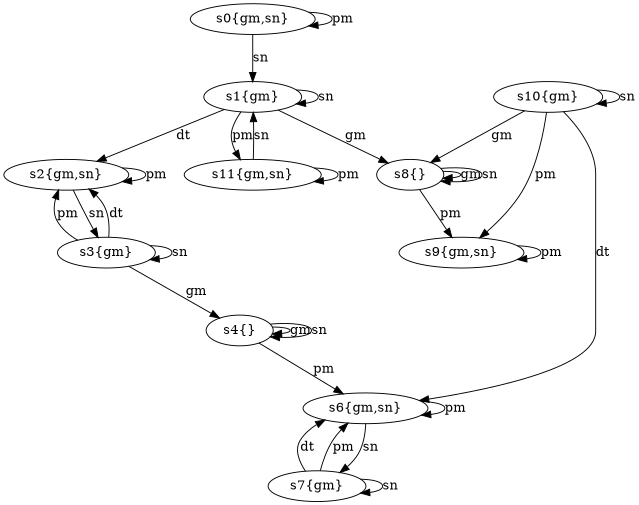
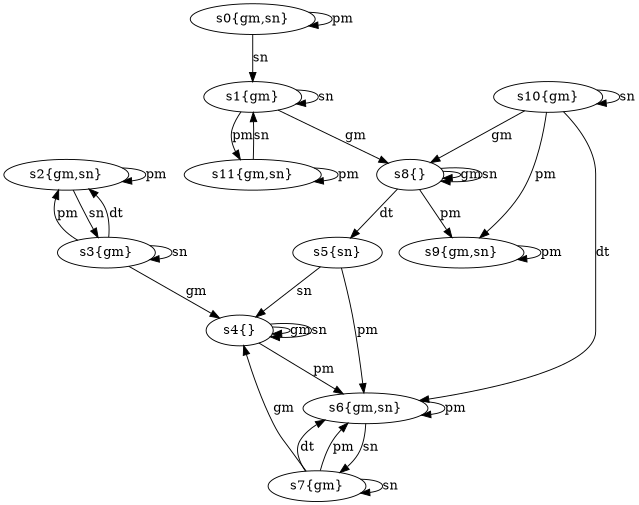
  digraph {
    node [shape=ellipse]
    n1 [height=.25 label="s0{gm,sn}" width=.25]
    n2 [height=.25 label="s1{gm}" width=.25]
    n3 [height=.25 label="s2{gm,sn}" width=.25]
    n4 [height=.25 label="s8{}" width=.25]
    n5 [height=.25 label="s11{gm,sn}" width=.25]
    n6 [height=.25 label="s3{gm}" width=.25]
+   n7 [height=.25 label="s5{sn}" width=.25]
    n8 [height=.25 label="s9{gm,sn}" width=.25]
    n9 [height=.25 label="s4{}" width=.25]
    n10 [height=.25 label="s6{gm,sn}" width=.25]
    n11 [height=.25 label="s7{gm}" width=.25]
    n12 [height=.25 label="s10{gm}" width=.25]
    n1 -> n1 [label=pm]
    n1 -> n2 [label=sn]
    n2 -> n2 [label=sn]
-   n2 -> n3 [label=dt]
    n2 -> n4 [label=gm]
    n2 -> n5 [label=pm]
    n3 -> n3 [label=pm]
    n3 -> n6 [label=sn]
    n4 -> n4 [label=gm]
    n4 -> n4 [label=sn]
+   n4 -> n7 [label=dt]
    n4 -> n8 [label=pm]
    n5 -> n2 [label=sn]
    n5 -> n5 [label=pm]
    n6 -> n3 [label=dt]
    n6 -> n3 [label=pm]
    n6 -> n6 [label=sn]
    n6 -> n9 [label=gm]
+   n7 -> n9 [label=sn]
+   n7 -> n10 [label=pm]
    n8 -> n8 [label=pm]
    n9 -> n9 [label=gm]
    n9 -> n9 [label=sn]
    n9 -> n10 [label=pm]
    n10 -> n10 [label=pm]
    n10 -> n11 [label=sn]
+   n11 -> n9 [label=gm]
    n11 -> n10 [label=dt]
    n11 -> n10 [label=pm]
    n11 -> n11 [label=sn]
    n12 -> n4 [label=gm]
    n12 -> n8 [label=pm]
    n12 -> n10 [label=dt]
    n12 -> n12 [label=sn]
  }
